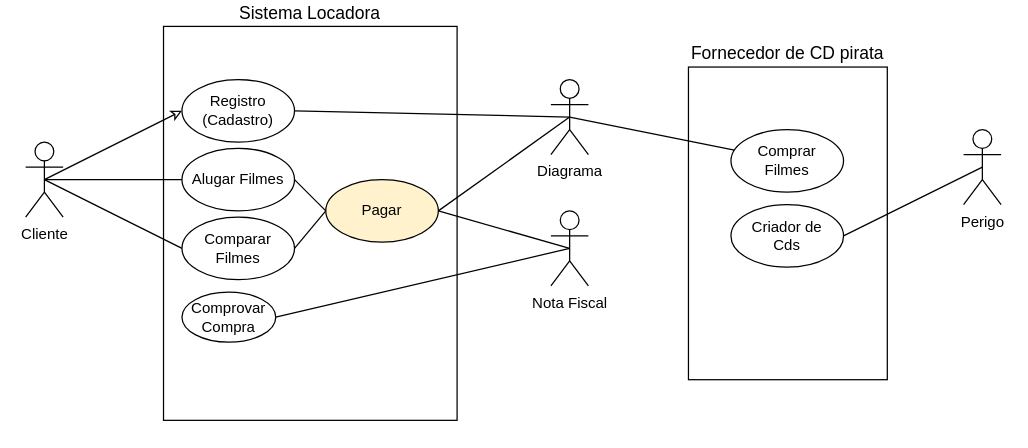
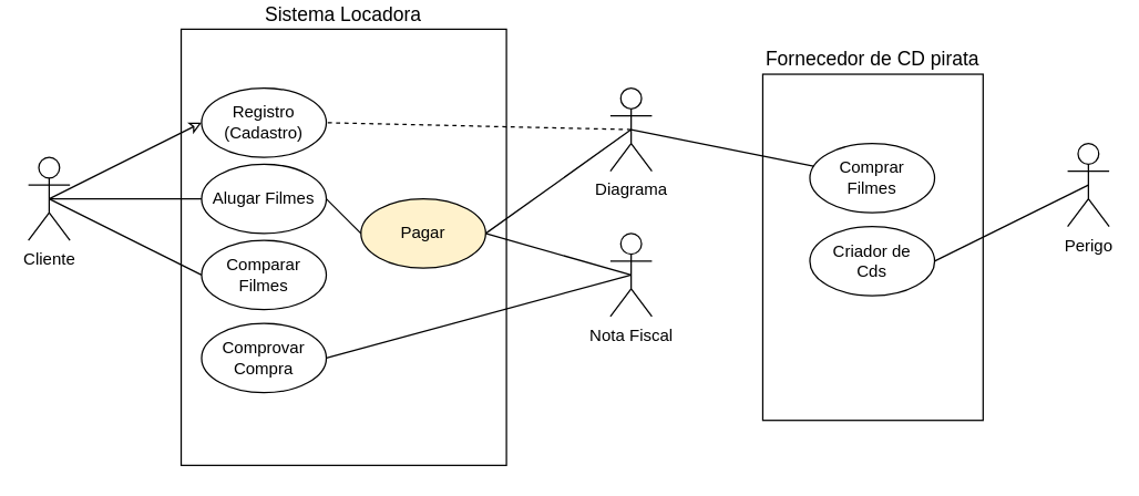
  <mxCell id="0" />
  <mxCell id="1" parent="0" />
  <mxCell id="2" value="&lt;span style=&quot;font-size: 14px; text-wrap: nowrap;&quot;&gt;Sistema Locadora&lt;/span&gt;" style="rounded=0;whiteSpace=wrap;html=1;direction=south;labelPosition=center;verticalLabelPosition=top;align=center;verticalAlign=bottom;" vertex="1" parent="1"><mxGeometry x="130.25" y="20.5" width="234.75" height="315" as="geometry" /></mxCell>
  <mxCell id="3" value="&lt;span style=&quot;font-size: 14px; text-wrap: nowrap;&quot;&gt;Fornecedor de CD pirata&lt;/span&gt;" style="rounded=0;whiteSpace=wrap;html=1;direction=south;labelPosition=center;verticalLabelPosition=top;align=center;verticalAlign=bottom;" vertex="1" parent="1"><mxGeometry x="550" y="53" width="159" height="250" as="geometry" /></mxCell>
  <mxCell id="4" style="rounded=0;orthogonalLoop=1;jettySize=auto;html=1;entryX=0;entryY=0.5;entryDx=0;entryDy=0;endArrow=classic;endFill=0;exitX=0.5;exitY=0.5;exitDx=0;exitDy=0;exitPerimeter=0;" edge="1" parent="1" source="6" target="13"><mxGeometry relative="1" as="geometry" /></mxCell>
  <mxCell id="5" style="rounded=0;orthogonalLoop=1;jettySize=auto;html=1;entryX=0;entryY=0.5;entryDx=0;entryDy=0;endArrow=none;endFill=0;exitX=0.5;exitY=0.5;exitDx=0;exitDy=0;exitPerimeter=0;" edge="1" parent="1" source="6" target="14"><mxGeometry relative="1" as="geometry" /></mxCell>
  <mxCell id="6" value="Cliente" style="shape=umlActor;verticalLabelPosition=bottom;verticalAlign=top;html=1;" vertex="1" parent="1"><mxGeometry x="20" y="113" width="30" height="60" as="geometry" /></mxCell>
- <mxCell id="7" style="rounded=0;orthogonalLoop=1;jettySize=auto;html=1;entryX=1;entryY=0.5;entryDx=0;entryDy=0;endArrow=none;endFill=0;exitX=0.5;exitY=0.5;exitDx=0;exitDy=0;exitPerimeter=0;" edge="1" parent="1" source="9" target="13"><mxGeometry relative="1" as="geometry" /></mxCell>
+ <mxCell id="7" style="rounded=0;orthogonalLoop=1;jettySize=auto;html=1;entryX=1;entryY=0.5;entryDx=0;entryDy=0;endArrow=none;endFill=0;exitX=0.5;exitY=0.5;exitDx=0;exitDy=0;exitPerimeter=0;dashed=1;" edge="1" parent="1" source="9" target="13"><mxGeometry relative="1" as="geometry" /></mxCell>
  <mxCell id="8" style="rounded=0;orthogonalLoop=1;jettySize=auto;html=1;entryX=1;entryY=0.5;entryDx=0;entryDy=0;endArrow=none;endFill=0;exitX=0.5;exitY=0.5;exitDx=0;exitDy=0;exitPerimeter=0;" edge="1" parent="1" source="9" target="18"><mxGeometry relative="1" as="geometry" /></mxCell>
  <mxCell id="9" value="Diagrama" style="shape=umlActor;verticalLabelPosition=bottom;verticalAlign=top;html=1;" vertex="1" parent="1"><mxGeometry x="440" y="63" width="30" height="60" as="geometry" /></mxCell>
  <mxCell id="10" style="rounded=0;orthogonalLoop=1;jettySize=auto;html=1;entryX=1;entryY=0.5;entryDx=0;entryDy=0;endArrow=none;endFill=0;exitX=0.5;exitY=0.5;exitDx=0;exitDy=0;exitPerimeter=0;" edge="1" parent="1" source="12" target="18"><mxGeometry relative="1" as="geometry" /></mxCell>
  <mxCell id="11" style="rounded=0;orthogonalLoop=1;jettySize=auto;html=1;entryX=1;entryY=0.5;entryDx=0;entryDy=0;exitX=0.5;exitY=0.5;exitDx=0;exitDy=0;exitPerimeter=0;endArrow=none;endFill=0;" edge="1" parent="1" source="12" target="20"><mxGeometry relative="1" as="geometry" /></mxCell>
  <mxCell id="12" value="Nota Fiscal" style="shape=umlActor;verticalLabelPosition=bottom;verticalAlign=top;html=1;" vertex="1" parent="1"><mxGeometry x="440" y="168" width="30" height="60" as="geometry" /></mxCell>
  <mxCell id="13" value="Registro&lt;div&gt;(Cadastro)&lt;/div&gt;" style="ellipse;whiteSpace=wrap;html=1;" vertex="1" parent="1"><mxGeometry x="145" y="63" width="90" height="50" as="geometry" /></mxCell>
  <mxCell id="14" value="Alugar Filmes" style="ellipse;whiteSpace=wrap;html=1;" vertex="1" parent="1"><mxGeometry x="145" y="118" width="90" height="50" as="geometry" /></mxCell>
- <mxCell id="15" style="rounded=0;orthogonalLoop=1;jettySize=auto;html=1;entryX=0;entryY=0.5;entryDx=0;entryDy=0;endArrow=none;endFill=0;exitX=1;exitY=0.5;exitDx=0;exitDy=0;" edge="1" parent="1" source="16" target="18"><mxGeometry relative="1" as="geometry" /></mxCell>
  <mxCell id="16" value="Comparar Filmes" style="ellipse;whiteSpace=wrap;html=1;" vertex="1" parent="1"><mxGeometry x="145" y="173" width="90" height="50" as="geometry" /></mxCell>
  <mxCell id="17" style="rounded=0;orthogonalLoop=1;jettySize=auto;html=1;entryX=0;entryY=0.5;entryDx=0;entryDy=0;endArrow=none;endFill=0;exitX=0.5;exitY=0.5;exitDx=0;exitDy=0;exitPerimeter=0;" edge="1" parent="1" source="6" target="16"><mxGeometry relative="1" as="geometry" /></mxCell>
  <mxCell id="18" value="Pagar" style="ellipse;whiteSpace=wrap;html=1;fillColor=#fff2cc;" vertex="1" parent="1"><mxGeometry x="260" y="143" width="90" height="50" as="geometry" /></mxCell>
  <mxCell id="19" style="rounded=0;orthogonalLoop=1;jettySize=auto;html=1;entryX=0;entryY=0.5;entryDx=0;entryDy=0;endArrow=none;endFill=0;exitX=1;exitY=0.5;exitDx=0;exitDy=0;" edge="1" parent="1" source="14" target="18"><mxGeometry relative="1" as="geometry" /></mxCell>
- <mxCell id="20" value="Comprovar&lt;div&gt;Compra&lt;/div&gt;" style="ellipse;whiteSpace=wrap;html=1;" vertex="1" parent="1"><mxGeometry x="145" y="233" width="75" height="40" as="geometry" /></mxCell>
+ <mxCell id="20" value="Comprovar&lt;div&gt;Compra&lt;/div&gt;" style="ellipse;whiteSpace=wrap;html=1;" vertex="1" parent="1"><mxGeometry x="145" y="233" width="90" height="50" as="geometry" /></mxCell>
  <mxCell id="21" style="rounded=0;orthogonalLoop=1;jettySize=auto;html=1;endArrow=none;endFill=0;entryX=0.5;entryY=0.5;entryDx=0;entryDy=0;entryPerimeter=0;" edge="1" parent="1" source="22" target="9"><mxGeometry relative="1" as="geometry" /></mxCell>
  <mxCell id="22" value="Comprar&lt;div&gt;Filmes&lt;/div&gt;" style="ellipse;whiteSpace=wrap;html=1;" vertex="1" parent="1"><mxGeometry x="584" y="103" width="90" height="50" as="geometry" /></mxCell>
  <mxCell id="23" value="Criador de&lt;div&gt;Cds&lt;/div&gt;" style="ellipse;whiteSpace=wrap;html=1;" vertex="1" parent="1"><mxGeometry x="584" y="163" width="90" height="50" as="geometry" /></mxCell>
  <mxCell id="24" style="rounded=0;orthogonalLoop=1;jettySize=auto;html=1;entryX=1;entryY=0.5;entryDx=0;entryDy=0;endArrow=none;endFill=0;exitX=0.5;exitY=0.5;exitDx=0;exitDy=0;exitPerimeter=0;" edge="1" parent="1" source="25" target="23"><mxGeometry relative="1" as="geometry" /></mxCell>
  <mxCell id="25" value="Perigo" style="shape=umlActor;verticalLabelPosition=bottom;verticalAlign=top;html=1;" vertex="1" parent="1"><mxGeometry x="770" y="103" width="30" height="60" as="geometry" /></mxCell>
